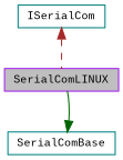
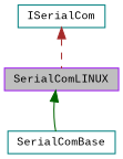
  digraph {
    fontname="Liberation Mono"
    node [color=teal fillcolor=white fontname="Liberation Mono" fontsize=10 shape=record style=filled]
    edge [dir=back fontname="Liberation Mono" fontsize=10 labelfontname=Helvetica labelfontsize=10]
    n1 [color=purple fillcolor=grey75 fontcolor=black height=0.2 label=SerialComLINUX width=0.4]
    n2 [height=0.2 label=SerialComBase width=0.4]
    n3 [height=0.2 label=ISerialCom width=0.4]
-   n2 -> n1 [color=darkgreen style=solid]
+   n1 -> n2 [color=darkgreen style=solid]
    n3 -> n1 [color=brown style=dashed]
  }
